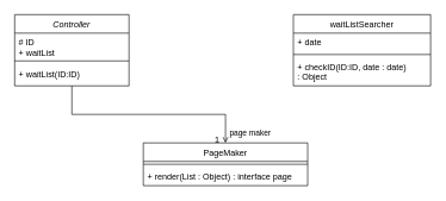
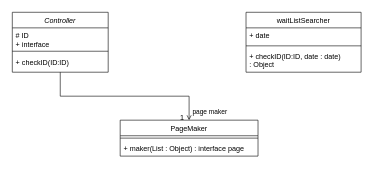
  <mxCell id="0" />
  <mxCell id="1" parent="0" />
  <mxCell id="2" value="Controller" style="swimlane;fontStyle=2;align=center;verticalAlign=top;childLayout=stackLayout;horizontal=1;startSize=26;horizontalStack=0;resizeParent=1;resizeLast=0;collapsible=1;marginBottom=0;rounded=0;shadow=0;strokeWidth=1;" parent="1" vertex="1"><mxGeometry x="20" y="20" width="160" height="100" as="geometry"><mxRectangle x="230" y="140" width="160" height="26" as="alternateBounds" /></mxGeometry></mxCell>
- <mxCell id="3" value="# ID&#10;+ waitList" style="text;align=left;verticalAlign=top;spacingLeft=4;spacingRight=4;overflow=hidden;rotatable=0;points=[[0,0.5],[1,0.5]];portConstraint=eastwest;" parent="2" vertex="1"><mxGeometry y="26" width="160" height="34" as="geometry" /></mxCell>
+ <mxCell id="3" value="# ID&#10;+ interface" style="text;align=left;verticalAlign=top;spacingLeft=4;spacingRight=4;overflow=hidden;rotatable=0;points=[[0,0.5],[1,0.5]];portConstraint=eastwest;" parent="2" vertex="1"><mxGeometry y="26" width="160" height="34" as="geometry" /></mxCell>
  <mxCell id="4" value="" style="line;html=1;strokeWidth=1;align=left;verticalAlign=middle;spacingTop=-1;spacingLeft=3;spacingRight=3;rotatable=0;labelPosition=right;points=[];portConstraint=eastwest;" parent="2" vertex="1"><mxGeometry y="60" width="160" height="10" as="geometry" /></mxCell>
- <mxCell id="5" value="+ waitList(ID:ID)" style="text;align=left;verticalAlign=top;spacingLeft=4;spacingRight=4;overflow=hidden;rotatable=0;points=[[0,0.5],[1,0.5]];portConstraint=eastwest;" parent="2" vertex="1"><mxGeometry y="70" width="160" height="20" as="geometry" /></mxCell>
+ <mxCell id="5" value="+ checkID(ID:ID)" style="text;align=left;verticalAlign=top;spacingLeft=4;spacingRight=4;overflow=hidden;rotatable=0;points=[[0,0.5],[1,0.5]];portConstraint=eastwest;" parent="2" vertex="1"><mxGeometry y="70" width="160" height="20" as="geometry" /></mxCell>
  <mxCell id="6" value="waitListSearcher" style="swimlane;fontStyle=0;align=center;verticalAlign=top;childLayout=stackLayout;horizontal=1;startSize=26;horizontalStack=0;resizeParent=1;resizeLast=0;collapsible=1;marginBottom=0;rounded=0;shadow=0;strokeWidth=1;" parent="1" vertex="1"><mxGeometry x="410" y="20" width="192" height="100" as="geometry"><mxRectangle x="550" y="140" width="160" height="26" as="alternateBounds" /></mxGeometry></mxCell>
  <mxCell id="7" value="+ date" style="text;align=left;verticalAlign=top;spacingLeft=4;spacingRight=4;overflow=hidden;rotatable=0;points=[[0,0.5],[1,0.5]];portConstraint=eastwest;" parent="6" vertex="1"><mxGeometry y="26" width="192" height="26" as="geometry" /></mxCell>
  <mxCell id="8" value="" style="line;html=1;strokeWidth=1;align=left;verticalAlign=middle;spacingTop=-1;spacingLeft=3;spacingRight=3;rotatable=0;labelPosition=right;points=[];portConstraint=eastwest;" parent="6" vertex="1"><mxGeometry y="52" width="192" height="8" as="geometry" /></mxCell>
  <mxCell id="9" value="+ checkID(ID:ID, date : date)&#10;: Object" style="text;align=left;verticalAlign=top;spacingLeft=4;spacingRight=4;overflow=hidden;rotatable=0;points=[[0,0.5],[1,0.5]];portConstraint=eastwest;" parent="6" vertex="1"><mxGeometry y="60" width="192" height="40" as="geometry" /></mxCell>
  <mxCell id="10" value="PageMaker" style="swimlane;fontStyle=0;align=center;verticalAlign=top;childLayout=stackLayout;horizontal=1;startSize=26;horizontalStack=0;resizeParent=1;resizeLast=0;collapsible=1;marginBottom=0;rounded=0;shadow=0;strokeWidth=1;" vertex="1" parent="1"><mxGeometry x="200" y="200" width="230" height="60" as="geometry"><mxRectangle x="550" y="140" width="160" height="26" as="alternateBounds" /></mxGeometry></mxCell>
  <mxCell id="11" value="" style="line;html=1;strokeWidth=1;align=left;verticalAlign=middle;spacingTop=-1;spacingLeft=3;spacingRight=3;rotatable=0;labelPosition=right;points=[];portConstraint=eastwest;" vertex="1" parent="10"><mxGeometry y="26" width="230" height="8" as="geometry" /></mxCell>
- <mxCell id="12" value="+ render(List : Object) : interface page" style="text;align=left;verticalAlign=top;spacingLeft=4;spacingRight=4;overflow=hidden;rotatable=0;points=[[0,0.5],[1,0.5]];portConstraint=eastwest;" vertex="1" parent="10"><mxGeometry y="34" width="230" height="26" as="geometry" /></mxCell>
+ <mxCell id="12" value="+ maker(List : Object) : interface page" style="text;align=left;verticalAlign=top;spacingLeft=4;spacingRight=4;overflow=hidden;rotatable=0;points=[[0,0.5],[1,0.5]];portConstraint=eastwest;" vertex="1" parent="10"><mxGeometry y="34" width="230" height="26" as="geometry" /></mxCell>
  <mxCell id="13" value="page maker" style="endArrow=open;shadow=0;strokeWidth=1;rounded=0;endFill=1;edgeStyle=elbowEdgeStyle;elbow=vertical;verticalAlign=middle;align=left;exitX=0.5;exitY=1;exitDx=0;exitDy=0;" edge="1" parent="1" target="10" source="2"><mxGeometry x="0.905" y="4" relative="1" as="geometry"><mxPoint x="90" y="160" as="sourcePoint" /><mxPoint x="270" y="262" as="targetPoint" /><mxPoint as="offset" /></mxGeometry></mxCell>
  <mxCell id="14" value="1" style="resizable=0;align=right;verticalAlign=bottom;labelBackgroundColor=none;fontSize=12;" connectable="0" vertex="1" parent="13"><mxGeometry x="1" relative="1" as="geometry"><mxPoint x="-7" y="4" as="offset" /></mxGeometry></mxCell>
